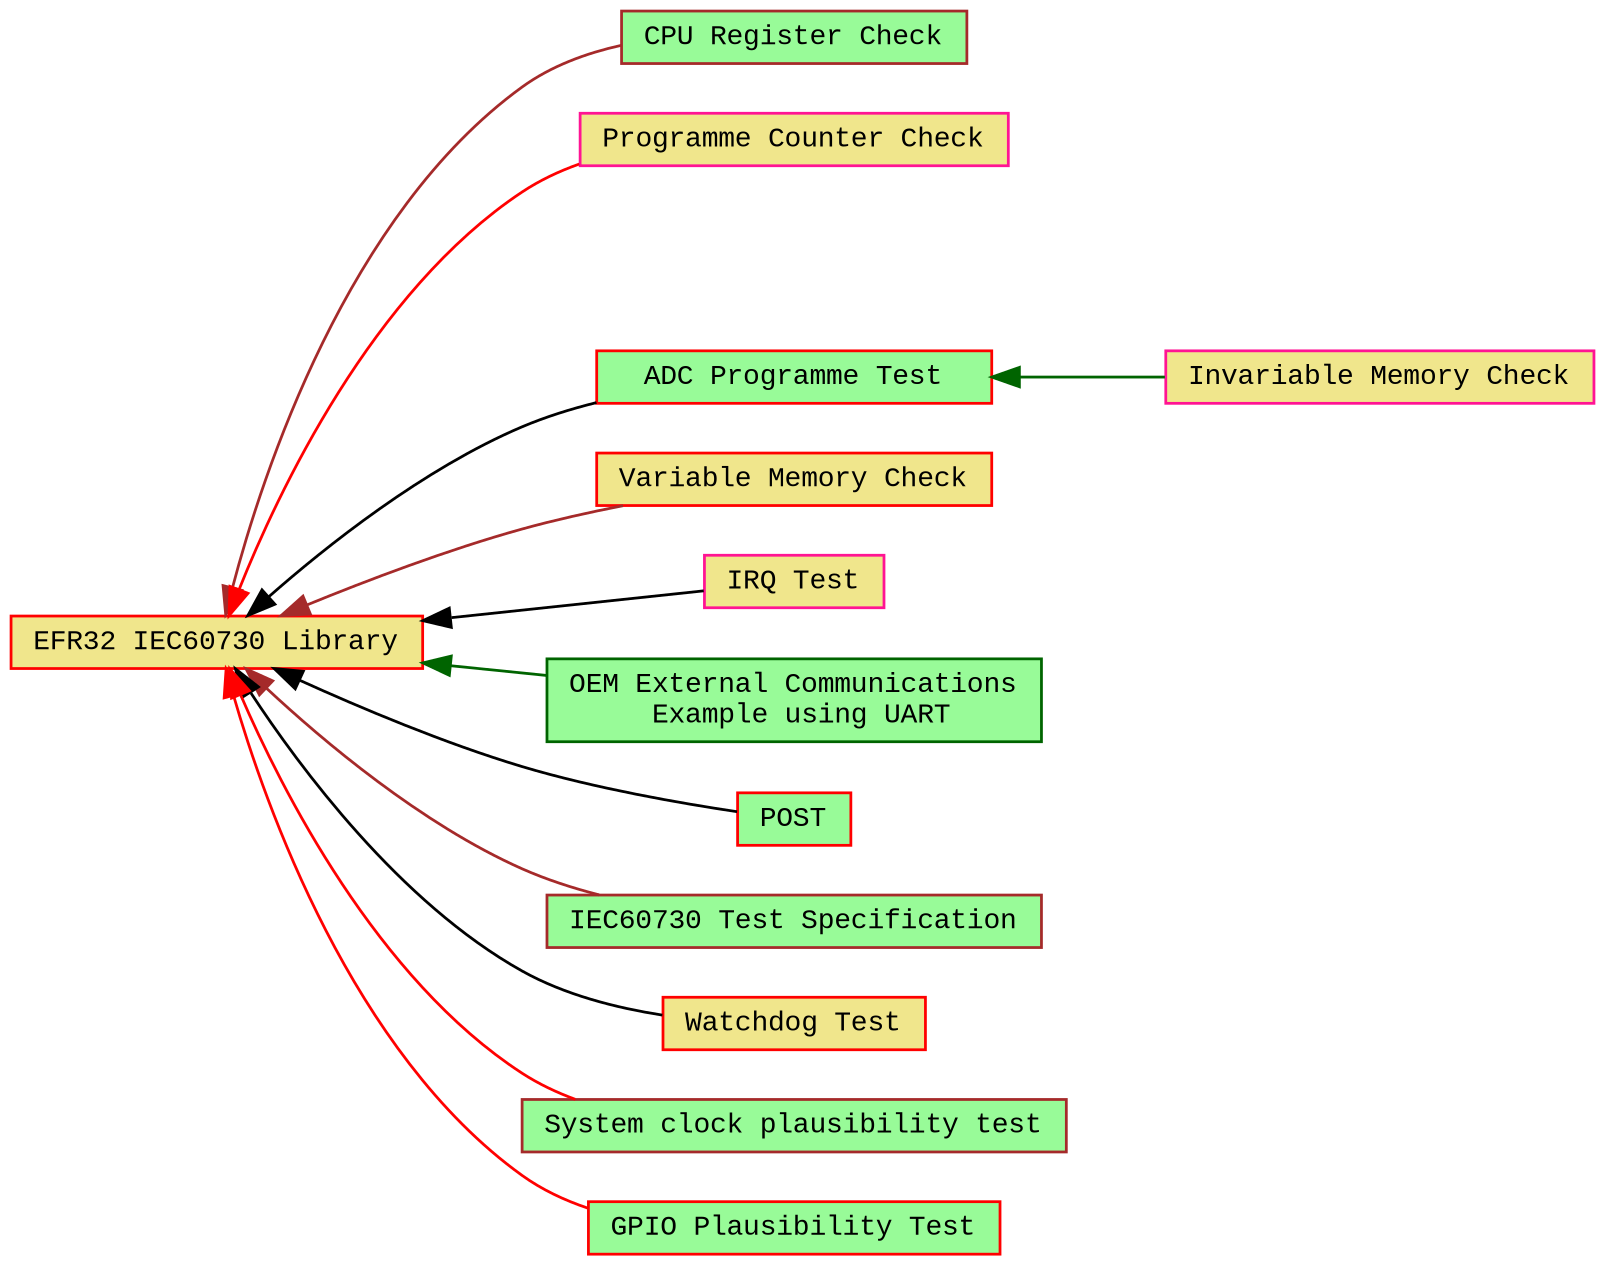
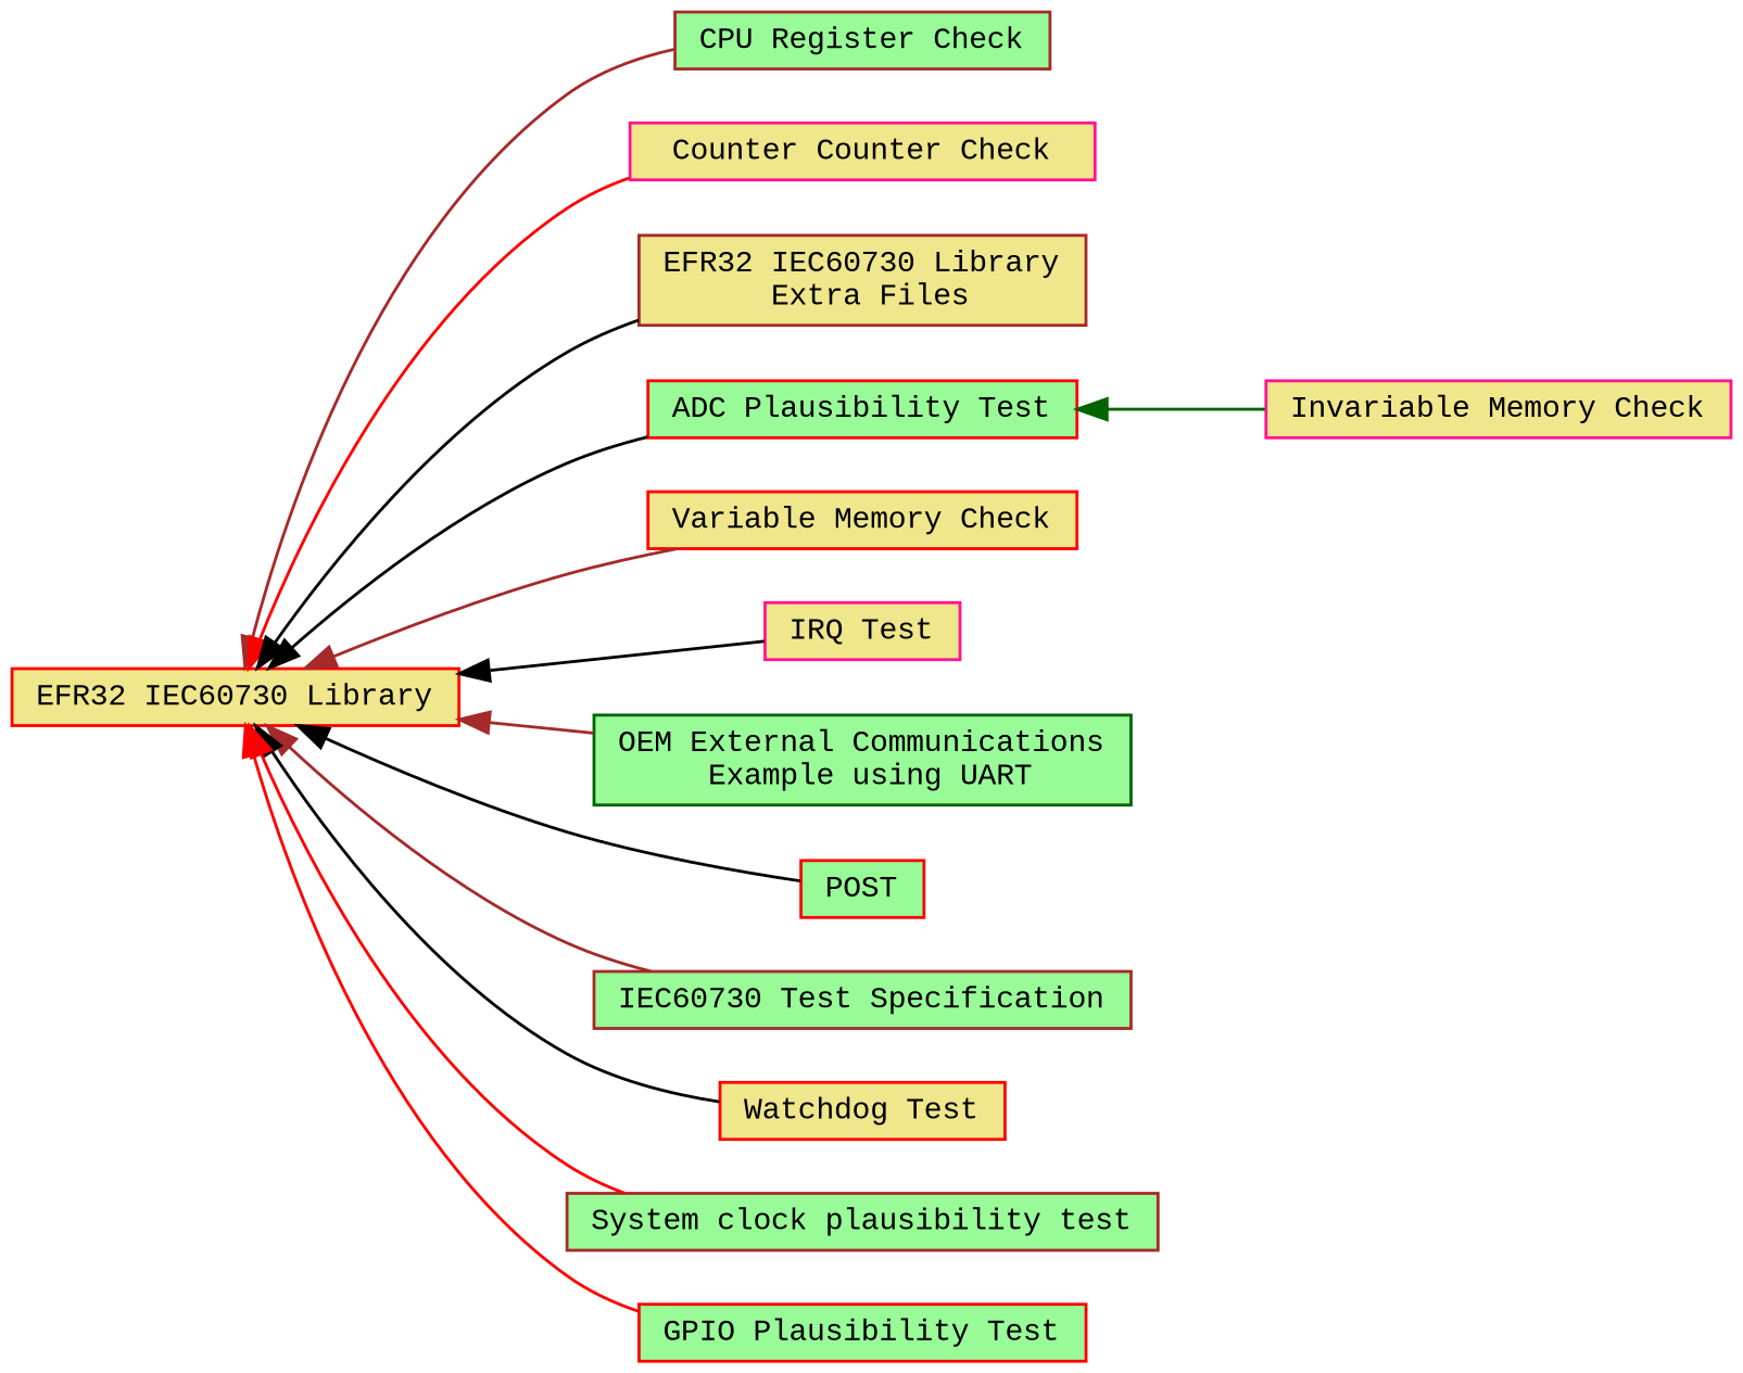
  digraph {
    fontname="Liberation Mono"
    rankdir=LR
    node [color=red fillcolor=palegreen fontname="Liberation Mono" fontsize=10 shape=box style=filled]
    edge [color=black dir=back fontname="Liberation Mono" fontsize=10 labelfontname=Helvetica labelfontsize=10 shape=plaintext style=solid]
    n1 [color=brown height=0.2 label="CPU Register Check" width=0.4]
-   n2 [color=deeppink fillcolor=khaki height=0.2 label="Programme Counter Check" width=0.4]
-   n4 [height=0.2 label="ADC Programme Test" width=0.4]
+   n2 [color=deeppink fillcolor=khaki height=0.2 label="Counter Counter Check" width=0.4]
+   n3 [color=brown fillcolor=khaki height=0.2 label="EFR32 IEC60730 Library\l Extra Files" width=0.4]
+   n4 [height=0.2 label="ADC Plausibility Test" width=0.4]
    n5 [color=deeppink fillcolor=khaki height=0.2 label="Invariable Memory Check" width=0.4]
    n6 [fillcolor=khaki fontcolor=black height=0.2 label="EFR32 IEC60730 Library" width=0.4]
    n7 [fillcolor=khaki height=0.2 label="Variable Memory Check" width=0.4]
    n8 [color=deeppink fillcolor=khaki height=0.2 label="IRQ Test" width=0.4]
    n9 [color=darkgreen height=0.2 label="OEM External Communications\l Example using UART" width=0.4]
    n10 [height=0.2 label=POST width=0.4]
    n11 [color=brown height=0.2 label="IEC60730 Test Specification" width=0.4]
    n12 [fillcolor=khaki height=0.2 label="Watchdog Test" width=0.4]
    n13 [color=brown height=0.2 label="System clock plausibility test" width=0.4]
    n14 [height=0.2 label="GPIO Plausibility Test" width=0.4]
    n4 -> n5 [color=darkgreen]
    n6 -> n1 [color=brown]
    n6 -> n2 [color=red]
+   n6 -> n3
    n6 -> n4
    n6 -> n7 [color=brown]
    n6 -> n8
-   n6 -> n9 [color=darkgreen]
+   n6 -> n9 [color=brown]
    n6 -> n10
    n6 -> n11 [color=brown]
    n6 -> n12
    n6 -> n13 [color=red]
    n6 -> n14 [color=red]
  }
